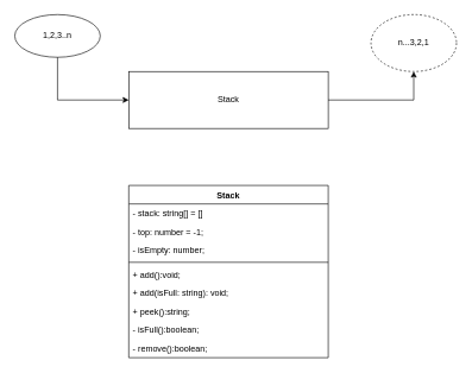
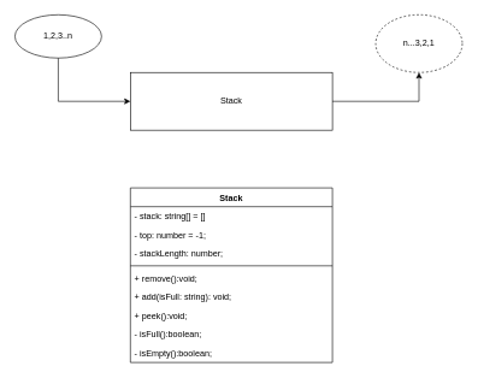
  <mxCell id="0" />
  <mxCell id="1" parent="0" />
  <mxCell id="2" value="Stack" style="rounded=0;whiteSpace=wrap;html=1;" vertex="1" parent="1"><mxGeometry x="180" y="100" width="280" height="80" as="geometry" /></mxCell>
  <mxCell id="3" value="1,2,3..n" style="ellipse;whiteSpace=wrap;html=1;" vertex="1" parent="1"><mxGeometry x="20" y="20" width="120" height="60" as="geometry" /></mxCell>
  <mxCell id="4" value="" style="endArrow=classic;html=1;rounded=0;exitX=0.5;exitY=1;exitDx=0;exitDy=0;entryX=0;entryY=0.5;entryDx=0;entryDy=0;" edge="1" parent="1" source="3" target="2"><mxGeometry width="50" height="50" relative="1" as="geometry"><mxPoint x="300" y="290" as="sourcePoint" /><mxPoint x="350" y="240" as="targetPoint" /><Array as="points"><mxPoint x="80" y="140" /></Array></mxGeometry></mxCell>
  <mxCell id="5" value="n...3,2,1" style="ellipse;whiteSpace=wrap;html=1;dashed=1;" vertex="1" parent="1"><mxGeometry x="520" y="20" width="120" height="80" as="geometry" /></mxCell>
  <mxCell id="6" value="" style="endArrow=classic;html=1;rounded=0;entryX=0.5;entryY=1;entryDx=0;entryDy=0;exitX=1;exitY=0.5;exitDx=0;exitDy=0;" edge="1" parent="1" source="2" target="5"><mxGeometry width="50" height="50" relative="1" as="geometry"><mxPoint x="490" y="200" as="sourcePoint" /><mxPoint x="540" y="150" as="targetPoint" /><Array as="points"><mxPoint x="580" y="140" /></Array></mxGeometry></mxCell>
  <mxCell id="7" value="Stack" style="swimlane;fontStyle=1;align=center;verticalAlign=top;childLayout=stackLayout;horizontal=1;startSize=26;horizontalStack=0;resizeParent=1;resizeParentMax=0;resizeLast=0;collapsible=1;marginBottom=0;" vertex="1" parent="1"><mxGeometry x="180" y="260" width="280" height="242" as="geometry" /></mxCell>
  <mxCell id="8" value="- stack: string[] = []" style="text;strokeColor=none;fillColor=none;align=left;verticalAlign=top;spacingLeft=4;spacingRight=4;overflow=hidden;rotatable=0;points=[[0,0.5],[1,0.5]];portConstraint=eastwest;" vertex="1" parent="7"><mxGeometry y="26" width="280" height="26" as="geometry" /></mxCell>
  <mxCell id="9" value="- top: number = -1;" style="text;strokeColor=none;fillColor=none;align=left;verticalAlign=top;spacingLeft=4;spacingRight=4;overflow=hidden;rotatable=0;points=[[0,0.5],[1,0.5]];portConstraint=eastwest;" vertex="1" parent="7"><mxGeometry y="52" width="280" height="26" as="geometry" /></mxCell>
- <mxCell id="10" value="- isEmpty: number;" style="text;strokeColor=none;fillColor=none;align=left;verticalAlign=top;spacingLeft=4;spacingRight=4;overflow=hidden;rotatable=0;points=[[0,0.5],[1,0.5]];portConstraint=eastwest;" vertex="1" parent="7"><mxGeometry y="78" width="280" height="26" as="geometry" /></mxCell>
+ <mxCell id="10" value="- stackLength: number;" style="text;strokeColor=none;fillColor=none;align=left;verticalAlign=top;spacingLeft=4;spacingRight=4;overflow=hidden;rotatable=0;points=[[0,0.5],[1,0.5]];portConstraint=eastwest;" vertex="1" parent="7"><mxGeometry y="78" width="280" height="26" as="geometry" /></mxCell>
  <mxCell id="11" value="" style="line;strokeWidth=1;fillColor=none;align=left;verticalAlign=middle;spacingTop=-1;spacingLeft=3;spacingRight=3;rotatable=0;labelPosition=right;points=[];portConstraint=eastwest;strokeColor=inherit;" vertex="1" parent="7"><mxGeometry y="104" width="280" height="8" as="geometry" /></mxCell>
- <mxCell id="12" value="+ add():void;" style="text;strokeColor=none;fillColor=none;align=left;verticalAlign=top;spacingLeft=4;spacingRight=4;overflow=hidden;rotatable=0;points=[[0,0.5],[1,0.5]];portConstraint=eastwest;" vertex="1" parent="7"><mxGeometry y="112" width="280" height="26" as="geometry" /></mxCell>
+ <mxCell id="12" value="+ remove():void;" style="text;strokeColor=none;fillColor=none;align=left;verticalAlign=top;spacingLeft=4;spacingRight=4;overflow=hidden;rotatable=0;points=[[0,0.5],[1,0.5]];portConstraint=eastwest;" vertex="1" parent="7"><mxGeometry y="112" width="280" height="26" as="geometry" /></mxCell>
  <mxCell id="13" value="+ add(isFull: string): void;" style="text;strokeColor=none;fillColor=none;align=left;verticalAlign=top;spacingLeft=4;spacingRight=4;overflow=hidden;rotatable=0;points=[[0,0.5],[1,0.5]];portConstraint=eastwest;" vertex="1" parent="7"><mxGeometry y="138" width="280" height="26" as="geometry" /></mxCell>
- <mxCell id="14" value="+ peek():string;" style="text;strokeColor=none;fillColor=none;align=left;verticalAlign=top;spacingLeft=4;spacingRight=4;overflow=hidden;rotatable=0;points=[[0,0.5],[1,0.5]];portConstraint=eastwest;" vertex="1" parent="7"><mxGeometry y="164" width="280" height="26" as="geometry" /></mxCell>
+ <mxCell id="14" value="+ peek():void;" style="text;strokeColor=none;fillColor=none;align=left;verticalAlign=top;spacingLeft=4;spacingRight=4;overflow=hidden;rotatable=0;points=[[0,0.5],[1,0.5]];portConstraint=eastwest;" vertex="1" parent="7"><mxGeometry y="164" width="280" height="26" as="geometry" /></mxCell>
  <mxCell id="15" value="- isFull():boolean;" style="text;strokeColor=none;fillColor=none;align=left;verticalAlign=top;spacingLeft=4;spacingRight=4;overflow=hidden;rotatable=0;points=[[0,0.5],[1,0.5]];portConstraint=eastwest;" vertex="1" parent="7"><mxGeometry y="190" width="280" height="26" as="geometry" /></mxCell>
- <mxCell id="16" value="- remove():boolean;" style="text;strokeColor=none;fillColor=none;align=left;verticalAlign=top;spacingLeft=4;spacingRight=4;overflow=hidden;rotatable=0;points=[[0,0.5],[1,0.5]];portConstraint=eastwest;" vertex="1" parent="7"><mxGeometry y="216" width="280" height="26" as="geometry" /></mxCell>
+ <mxCell id="16" value="- isEmpty():boolean;" style="text;strokeColor=none;fillColor=none;align=left;verticalAlign=top;spacingLeft=4;spacingRight=4;overflow=hidden;rotatable=0;points=[[0,0.5],[1,0.5]];portConstraint=eastwest;" vertex="1" parent="7"><mxGeometry y="216" width="280" height="26" as="geometry" /></mxCell>
